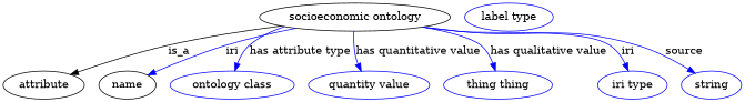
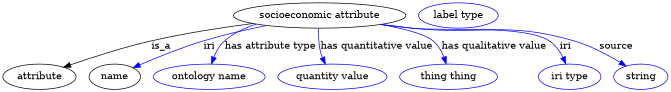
  digraph {
    node [color=blue]
    edge [color=blue style=solid]
-   n1 [height=0.5 label="socioeconomic ontology" width=3.3941 color=""]
+   n1 [height=0.5 label="socioeconomic attribute" width=3.3941 color=""]
    attribute [height=0.5 width=1.4443 color=""]
    name [height=0.5 width=1.011 color=""]
-   n4 [height=0.5 label="ontology class" width=2.1304]
+   n4 [height=0.5 label="ontology name" width=2.1304]
    n5 [height=0.5 label="quantity value" width=2.1484]
    n6 [height=0.5 label="thing thing" width=1.9318]
    n7 [height=0.5 label="iri type" width=1.2277]
    n8 [height=0.5 label=string width=1.0652]
    n9 [height=0.5 label="label type" width=1.5707]
    n1 -> attribute [label=is_a color="" style=""]
    n1 -> name [label=iri]
    n1 -> n4 [label="has attribute type"]
    n1 -> n5 [label="has quantitative value"]
    n1 -> n6 [label="has qualitative value"]
    n1 -> n7 [label=iri]
    n1 -> n8 [label=source]
  }
